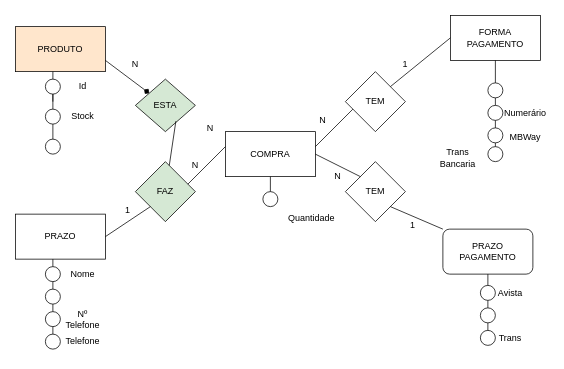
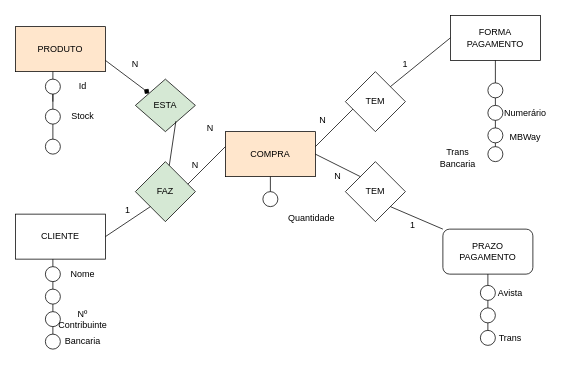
  <mxCell id="0" />
  <mxCell id="1" parent="0" />
- <mxCell id="2" value="COMPRA" style="rounded=0;whiteSpace=wrap;html=1;" parent="1" vertex="1"><mxGeometry x="300" y="175" width="120" height="60" as="geometry" /></mxCell>
+ <mxCell id="2" value="COMPRA" style="rounded=0;whiteSpace=wrap;html=1;fillColor=#ffe6cc;" parent="1" vertex="1"><mxGeometry x="300" y="175" width="120" height="60" as="geometry" /></mxCell>
  <mxCell id="3" value="PRODUTO" style="rounded=0;whiteSpace=wrap;html=1;fillColor=#ffe6cc;" parent="1" vertex="1"><mxGeometry x="20" y="35" width="120" height="60" as="geometry" /></mxCell>
- <mxCell id="4" value="PRAZO" style="rounded=0;whiteSpace=wrap;html=1;" parent="1" vertex="1"><mxGeometry x="20" y="285" width="120" height="60" as="geometry" /></mxCell>
+ <mxCell id="4" value="CLIENTE" style="rounded=0;whiteSpace=wrap;html=1;" parent="1" vertex="1"><mxGeometry x="20" y="285" width="120" height="60" as="geometry" /></mxCell>
  <mxCell id="5" value="FORMA PAGAMENTO" style="rounded=0;whiteSpace=wrap;html=1;" parent="1" vertex="1"><mxGeometry x="600" y="20" width="120" height="60" as="geometry" /></mxCell>
  <mxCell id="6" value="PRAZO PAGAMENTO" style="whiteSpace=wrap;html=1;rounded=1;" parent="1" vertex="1"><mxGeometry x="590" y="305" width="120" height="60" as="geometry" /></mxCell>
  <mxCell id="7" value="ESTA" style="rhombus;whiteSpace=wrap;html=1;fillColor=#d5e8d4;" parent="1" vertex="1"><mxGeometry x="180" y="105" width="80" height="70" as="geometry" /></mxCell>
  <mxCell id="8" value="FAZ" style="rhombus;whiteSpace=wrap;html=1;fillColor=#d5e8d4;" parent="1" vertex="1"><mxGeometry x="180" y="215" width="80" height="80" as="geometry" /></mxCell>
  <mxCell id="9" value="TEM" style="rhombus;whiteSpace=wrap;html=1;" parent="1" vertex="1"><mxGeometry x="460" y="95" width="80" height="80" as="geometry" /></mxCell>
  <mxCell id="10" value="TEM" style="rhombus;whiteSpace=wrap;html=1;" parent="1" vertex="1"><mxGeometry x="460" y="215" width="80" height="80" as="geometry" /></mxCell>
  <mxCell id="11" value="" style="endArrow=none;html=1;rounded=0;entryX=0;entryY=0;entryDx=0;entryDy=0;exitX=1;exitY=1;exitDx=0;exitDy=0;" parent="1" source="10" target="6" edge="1"><mxGeometry width="50" height="50" relative="1" as="geometry"><mxPoint x="350" y="245" as="sourcePoint" /><mxPoint x="400" y="195" as="targetPoint" /><Array as="points" /></mxGeometry></mxCell>
  <mxCell id="12" value="" style="endArrow=none;html=1;rounded=0;exitX=0;exitY=0;exitDx=0;exitDy=0;entryX=1;entryY=0.5;entryDx=0;entryDy=0;" parent="1" source="10" target="2" edge="1"><mxGeometry width="50" height="50" relative="1" as="geometry"><mxPoint x="350" y="245" as="sourcePoint" /><mxPoint x="440" y="215" as="targetPoint" /></mxGeometry></mxCell>
  <mxCell id="13" value="" style="endArrow=none;html=1;rounded=0;entryX=0;entryY=0.5;entryDx=0;entryDy=0;" parent="1" target="5" edge="1"><mxGeometry width="50" height="50" relative="1" as="geometry"><mxPoint x="520" y="115" as="sourcePoint" /><mxPoint x="570" y="65" as="targetPoint" /></mxGeometry></mxCell>
  <mxCell id="14" value="" style="endArrow=none;html=1;rounded=0;" parent="1" edge="1"><mxGeometry width="50" height="50" relative="1" as="geometry"><mxPoint x="420" y="195" as="sourcePoint" /><mxPoint x="470" y="145" as="targetPoint" /></mxGeometry></mxCell>
  <mxCell id="15" value="" style="endArrow=none;html=1;rounded=0;" parent="1" edge="1"><mxGeometry width="50" height="50" relative="1" as="geometry"><mxPoint x="250" y="245" as="sourcePoint" /><mxPoint x="300" y="195" as="targetPoint" /></mxGeometry></mxCell>
  <mxCell id="16" value="" style="endArrow=none;html=1;rounded=0;entryX=0;entryY=1;entryDx=0;entryDy=0;" parent="1" target="8" edge="1"><mxGeometry width="50" height="50" relative="1" as="geometry"><mxPoint x="140" y="315" as="sourcePoint" /><mxPoint x="190" y="265" as="targetPoint" /></mxGeometry></mxCell>
  <mxCell id="17" value="" style="endArrow=diamond;html=1;rounded=0;exitX=1;exitY=0.75;exitDx=0;exitDy=0;" parent="1" source="3" target="7" edge="1"><mxGeometry width="50" height="50" relative="1" as="geometry"><mxPoint x="140" y="125" as="sourcePoint" /><mxPoint x="190" y="75" as="targetPoint" /></mxGeometry></mxCell>
  <mxCell id="18" value="" style="endArrow=none;html=1;rounded=0;exitX=0.675;exitY=0.8;exitDx=0;exitDy=0;exitPerimeter=0;" parent="1" source="7" target="8" edge="1"><mxGeometry width="50" height="50" relative="1" as="geometry"><mxPoint x="230" y="225" as="sourcePoint" /><mxPoint x="280" y="175" as="targetPoint" /></mxGeometry></mxCell>
  <mxCell id="19" value="" style="ellipse;whiteSpace=wrap;html=1;aspect=fixed;" parent="1" vertex="1"><mxGeometry x="60" y="105" width="20" height="20" as="geometry" /></mxCell>
  <mxCell id="20" value="" style="ellipse;whiteSpace=wrap;html=1;aspect=fixed;" parent="1" vertex="1"><mxGeometry x="60" y="145" width="20" height="20" as="geometry" /></mxCell>
  <mxCell id="21" value="" style="ellipse;whiteSpace=wrap;html=1;aspect=fixed;" parent="1" vertex="1"><mxGeometry x="60" y="185" width="20" height="20" as="geometry" /></mxCell>
  <mxCell id="22" value="" style="endArrow=none;html=1;rounded=0;exitX=0.5;exitY=0;exitDx=0;exitDy=0;" parent="1" source="20" edge="1"><mxGeometry width="50" height="50" relative="1" as="geometry"><mxPoint x="30" y="165" as="sourcePoint" /><mxPoint x="70" y="135" as="targetPoint" /><Array as="points"><mxPoint x="70" y="125" /></Array></mxGeometry></mxCell>
  <mxCell id="23" value="" style="endArrow=none;html=1;rounded=0;exitX=0.5;exitY=0;exitDx=0;exitDy=0;entryX=0.5;entryY=1;entryDx=0;entryDy=0;" parent="1" source="21" target="20" edge="1"><mxGeometry width="50" height="50" relative="1" as="geometry"><mxPoint x="40" y="205" as="sourcePoint" /><mxPoint x="90" y="155" as="targetPoint" /></mxGeometry></mxCell>
  <mxCell id="24" value="" style="endArrow=none;html=1;rounded=0;entryX=0.417;entryY=1;entryDx=0;entryDy=0;entryPerimeter=0;" parent="1" target="3" edge="1"><mxGeometry width="50" height="50" relative="1" as="geometry"><mxPoint x="70" y="105" as="sourcePoint" /><mxPoint x="90" y="85" as="targetPoint" /></mxGeometry></mxCell>
  <mxCell id="25" value="Id" style="text;html=1;align=center;verticalAlign=middle;whiteSpace=wrap;rounded=0;" parent="1" vertex="1"><mxGeometry x="80" y="100" width="60" height="30" as="geometry" /></mxCell>
  <mxCell id="26" value="Stock" style="text;html=1;align=center;verticalAlign=middle;whiteSpace=wrap;rounded=0;" parent="1" vertex="1"><mxGeometry x="80" y="140" width="60" height="30" as="geometry" /></mxCell>
  <mxCell id="27" value="" style="ellipse;whiteSpace=wrap;html=1;aspect=fixed;" vertex="1" parent="1"><mxGeometry x="60" y="355" width="20" height="20" as="geometry" /></mxCell>
  <mxCell id="28" value="" style="ellipse;whiteSpace=wrap;html=1;aspect=fixed;" vertex="1" parent="1"><mxGeometry x="60" y="415" width="20" height="20" as="geometry" /></mxCell>
  <mxCell id="29" value="" style="ellipse;whiteSpace=wrap;html=1;aspect=fixed;" vertex="1" parent="1"><mxGeometry x="60" y="385" width="20" height="20" as="geometry" /></mxCell>
  <mxCell id="30" value="" style="ellipse;whiteSpace=wrap;html=1;aspect=fixed;" vertex="1" parent="1"><mxGeometry x="60" y="445" width="20" height="20" as="geometry" /></mxCell>
  <mxCell id="31" value="" style="endArrow=none;html=1;rounded=0;exitX=0.5;exitY=0;exitDx=0;exitDy=0;" edge="1" parent="1" source="27"><mxGeometry width="50" height="50" relative="1" as="geometry"><mxPoint x="360" y="235" as="sourcePoint" /><mxPoint x="70" y="345" as="targetPoint" /></mxGeometry></mxCell>
  <mxCell id="32" value="" style="endArrow=none;html=1;rounded=0;exitX=0.5;exitY=0;exitDx=0;exitDy=0;entryX=0.5;entryY=1;entryDx=0;entryDy=0;" edge="1" parent="1" source="29" target="27"><mxGeometry width="50" height="50" relative="1" as="geometry"><mxPoint x="360" y="235" as="sourcePoint" /><mxPoint x="410" y="185" as="targetPoint" /></mxGeometry></mxCell>
  <mxCell id="33" value="" style="endArrow=none;html=1;rounded=0;exitX=0.5;exitY=0;exitDx=0;exitDy=0;entryX=0.5;entryY=1;entryDx=0;entryDy=0;" edge="1" parent="1" source="28" target="29"><mxGeometry width="50" height="50" relative="1" as="geometry"><mxPoint x="360" y="235" as="sourcePoint" /><mxPoint x="410" y="185" as="targetPoint" /></mxGeometry></mxCell>
  <mxCell id="34" value="" style="endArrow=none;html=1;rounded=0;exitX=0.5;exitY=0;exitDx=0;exitDy=0;" edge="1" parent="1" source="30"><mxGeometry width="50" height="50" relative="1" as="geometry"><mxPoint x="360" y="235" as="sourcePoint" /><mxPoint x="70" y="435" as="targetPoint" /></mxGeometry></mxCell>
  <mxCell id="35" value="Nome" style="text;html=1;align=center;verticalAlign=middle;whiteSpace=wrap;rounded=0;" vertex="1" parent="1"><mxGeometry x="80" y="350" width="60" height="30" as="geometry" /></mxCell>
- <mxCell id="36" value="Telefone" style="text;html=1;align=center;verticalAlign=middle;whiteSpace=wrap;rounded=0;" vertex="1" parent="1"><mxGeometry x="80" y="440" width="60" height="30" as="geometry" /></mxCell>
- <mxCell id="37" value="Nº Telefone" style="text;html=1;align=center;verticalAlign=middle;whiteSpace=wrap;rounded=0;" vertex="1" parent="1"><mxGeometry x="80" y="410" width="60" height="30" as="geometry" /></mxCell>
+ <mxCell id="36" value="Bancaria" style="text;html=1;align=center;verticalAlign=middle;whiteSpace=wrap;rounded=0;" vertex="1" parent="1"><mxGeometry x="80" y="440" width="60" height="30" as="geometry" /></mxCell>
+ <mxCell id="37" value="Nº Contribuinte" style="text;html=1;align=center;verticalAlign=middle;whiteSpace=wrap;rounded=0;" vertex="1" parent="1"><mxGeometry x="80" y="410" width="60" height="30" as="geometry" /></mxCell>
  <mxCell id="38" value="" style="ellipse;whiteSpace=wrap;html=1;aspect=fixed;" vertex="1" parent="1"><mxGeometry x="640" y="440" width="20" height="20" as="geometry" /></mxCell>
  <mxCell id="39" value="" style="ellipse;whiteSpace=wrap;html=1;aspect=fixed;" vertex="1" parent="1"><mxGeometry x="640" y="410" width="20" height="20" as="geometry" /></mxCell>
  <mxCell id="40" value="" style="ellipse;whiteSpace=wrap;html=1;aspect=fixed;" vertex="1" parent="1"><mxGeometry x="640" y="380" width="20" height="20" as="geometry" /></mxCell>
  <mxCell id="41" value="" style="ellipse;whiteSpace=wrap;html=1;aspect=fixed;" vertex="1" parent="1"><mxGeometry x="650" y="140" width="20" height="20" as="geometry" /></mxCell>
  <mxCell id="42" value="" style="ellipse;whiteSpace=wrap;html=1;aspect=fixed;" vertex="1" parent="1"><mxGeometry x="650" y="170" width="20" height="20" as="geometry" /></mxCell>
  <mxCell id="43" value="" style="ellipse;whiteSpace=wrap;html=1;aspect=fixed;" vertex="1" parent="1"><mxGeometry x="650" y="110" width="20" height="20" as="geometry" /></mxCell>
  <mxCell id="44" value="" style="endArrow=none;html=1;rounded=0;entryX=0.5;entryY=0;entryDx=0;entryDy=0;exitX=0.5;exitY=1;exitDx=0;exitDy=0;" edge="1" parent="1" source="6" target="40"><mxGeometry width="50" height="50" relative="1" as="geometry"><mxPoint x="480" y="435" as="sourcePoint" /><mxPoint x="530" y="385" as="targetPoint" /></mxGeometry></mxCell>
  <mxCell id="45" value="" style="endArrow=none;html=1;rounded=0;entryX=0.5;entryY=0;entryDx=0;entryDy=0;exitX=0.5;exitY=1;exitDx=0;exitDy=0;" edge="1" parent="1" source="40" target="39"><mxGeometry width="50" height="50" relative="1" as="geometry"><mxPoint x="490" y="435" as="sourcePoint" /><mxPoint x="540" y="385" as="targetPoint" /></mxGeometry></mxCell>
  <mxCell id="46" value="" style="endArrow=none;html=1;rounded=0;entryX=0.5;entryY=1;entryDx=0;entryDy=0;exitX=0.5;exitY=0;exitDx=0;exitDy=0;" edge="1" parent="1" source="38" target="39"><mxGeometry width="50" height="50" relative="1" as="geometry"><mxPoint x="570" y="475" as="sourcePoint" /><mxPoint x="620" y="425" as="targetPoint" /></mxGeometry></mxCell>
  <mxCell id="47" value="Numerário" style="text;html=1;align=center;verticalAlign=middle;whiteSpace=wrap;rounded=0;" vertex="1" parent="1"><mxGeometry x="670" y="135" width="60" height="30" as="geometry" /></mxCell>
  <mxCell id="48" value="&lt;div&gt;&lt;br&gt;&lt;/div&gt;&lt;div&gt;MBWay&lt;/div&gt;" style="text;html=1;align=center;verticalAlign=middle;whiteSpace=wrap;rounded=0;" vertex="1" parent="1"><mxGeometry x="670" y="160" width="60" height="30" as="geometry" /></mxCell>
  <mxCell id="49" value="" style="ellipse;whiteSpace=wrap;html=1;aspect=fixed;" vertex="1" parent="1"><mxGeometry x="650" y="195" width="20" height="20" as="geometry" /></mxCell>
  <mxCell id="50" value="Trans Bancaria" style="text;html=1;align=center;verticalAlign=middle;whiteSpace=wrap;rounded=0;" vertex="1" parent="1"><mxGeometry x="580" y="195" width="60" height="30" as="geometry" /></mxCell>
  <mxCell id="51" value="" style="endArrow=none;html=1;rounded=0;entryX=0.5;entryY=1;entryDx=0;entryDy=0;exitX=0.5;exitY=0;exitDx=0;exitDy=0;" edge="1" parent="1" source="43" target="5"><mxGeometry width="50" height="50" relative="1" as="geometry"><mxPoint x="570" y="185" as="sourcePoint" /><mxPoint x="620" y="135" as="targetPoint" /></mxGeometry></mxCell>
  <mxCell id="52" value="" style="endArrow=none;html=1;rounded=0;entryX=0.5;entryY=1;entryDx=0;entryDy=0;exitX=0.5;exitY=0;exitDx=0;exitDy=0;" edge="1" parent="1" source="41" target="43"><mxGeometry width="50" height="50" relative="1" as="geometry"><mxPoint x="570" y="195" as="sourcePoint" /><mxPoint x="610" y="145" as="targetPoint" /></mxGeometry></mxCell>
  <mxCell id="53" value="" style="endArrow=none;html=1;rounded=0;entryX=0.5;entryY=1;entryDx=0;entryDy=0;exitX=0.5;exitY=0;exitDx=0;exitDy=0;" edge="1" parent="1" source="42" target="41"><mxGeometry width="50" height="50" relative="1" as="geometry"><mxPoint x="570" y="205" as="sourcePoint" /><mxPoint x="620" y="155" as="targetPoint" /></mxGeometry></mxCell>
  <mxCell id="54" value="" style="endArrow=none;html=1;rounded=0;entryX=0.5;entryY=1;entryDx=0;entryDy=0;exitX=0.5;exitY=0;exitDx=0;exitDy=0;" edge="1" parent="1" source="49" target="42"><mxGeometry width="50" height="50" relative="1" as="geometry"><mxPoint x="590" y="235" as="sourcePoint" /><mxPoint x="640" y="185" as="targetPoint" /></mxGeometry></mxCell>
  <mxCell id="55" value="Avista" style="text;html=1;align=center;verticalAlign=middle;whiteSpace=wrap;rounded=0;" vertex="1" parent="1"><mxGeometry x="650" y="375" width="60" height="30" as="geometry" /></mxCell>
  <mxCell id="56" value="Trans" style="text;html=1;align=center;verticalAlign=middle;whiteSpace=wrap;rounded=0;" vertex="1" parent="1"><mxGeometry x="650" y="435" width="60" height="30" as="geometry" /></mxCell>
  <mxCell id="57" value="" style="ellipse;whiteSpace=wrap;html=1;aspect=fixed;" vertex="1" parent="1"><mxGeometry x="350" y="255" width="20" height="20" as="geometry" /></mxCell>
  <mxCell id="58" value="" style="endArrow=none;html=1;rounded=0;exitX=0.5;exitY=0;exitDx=0;exitDy=0;" edge="1" parent="1" source="57"><mxGeometry width="50" height="50" relative="1" as="geometry"><mxPoint x="360" y="245" as="sourcePoint" /><mxPoint x="360" y="235" as="targetPoint" /></mxGeometry></mxCell>
  <mxCell id="59" value="Quantidade" style="text;html=1;align=center;verticalAlign=middle;whiteSpace=wrap;rounded=0;" vertex="1" parent="1"><mxGeometry x="385" y="275" width="60" height="30" as="geometry" /></mxCell>
  <mxCell id="60" value="1" style="text;html=1;align=center;verticalAlign=middle;whiteSpace=wrap;rounded=0;" vertex="1" parent="1"><mxGeometry x="140" y="265" width="60" height="30" as="geometry" /></mxCell>
  <mxCell id="61" value="N" style="text;html=1;align=center;verticalAlign=middle;whiteSpace=wrap;rounded=0;" vertex="1" parent="1"><mxGeometry x="230" y="205" width="60" height="30" as="geometry" /></mxCell>
  <mxCell id="62" value="N" style="text;html=1;align=center;verticalAlign=middle;whiteSpace=wrap;rounded=0;" vertex="1" parent="1"><mxGeometry x="150" y="70" width="60" height="30" as="geometry" /></mxCell>
  <mxCell id="63" value="N" style="text;html=1;align=center;verticalAlign=middle;whiteSpace=wrap;rounded=0;" vertex="1" parent="1"><mxGeometry x="250" y="155" width="60" height="30" as="geometry" /></mxCell>
  <mxCell id="64" value="N" style="text;html=1;align=center;verticalAlign=middle;whiteSpace=wrap;rounded=0;" vertex="1" parent="1"><mxGeometry x="400" y="145" width="60" height="30" as="geometry" /></mxCell>
  <mxCell id="65" value="1" style="text;html=1;align=center;verticalAlign=middle;whiteSpace=wrap;rounded=0;" vertex="1" parent="1"><mxGeometry x="510" y="70" width="60" height="30" as="geometry" /></mxCell>
  <mxCell id="66" value="N" style="text;html=1;align=center;verticalAlign=middle;whiteSpace=wrap;rounded=0;" vertex="1" parent="1"><mxGeometry x="420" y="220" width="60" height="30" as="geometry" /></mxCell>
  <mxCell id="67" value="1" style="text;html=1;align=center;verticalAlign=middle;whiteSpace=wrap;rounded=0;" vertex="1" parent="1"><mxGeometry x="520" y="285" width="60" height="30" as="geometry" /></mxCell>
